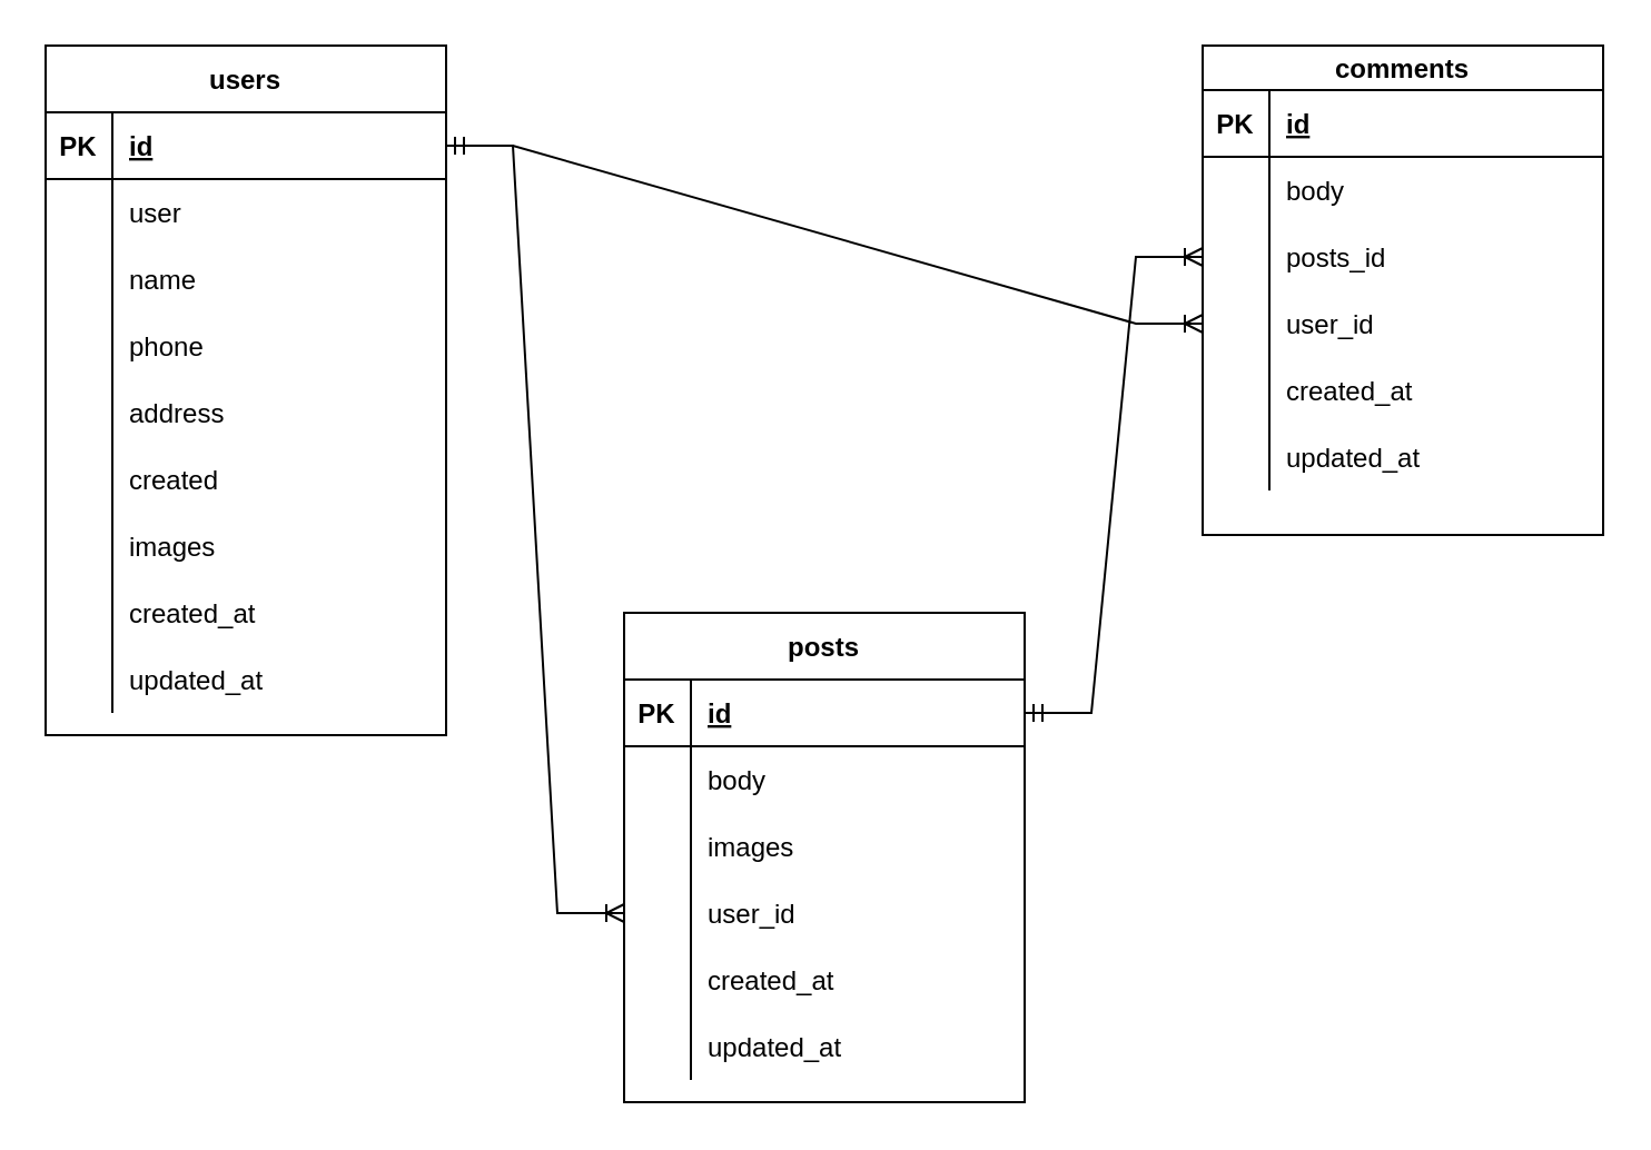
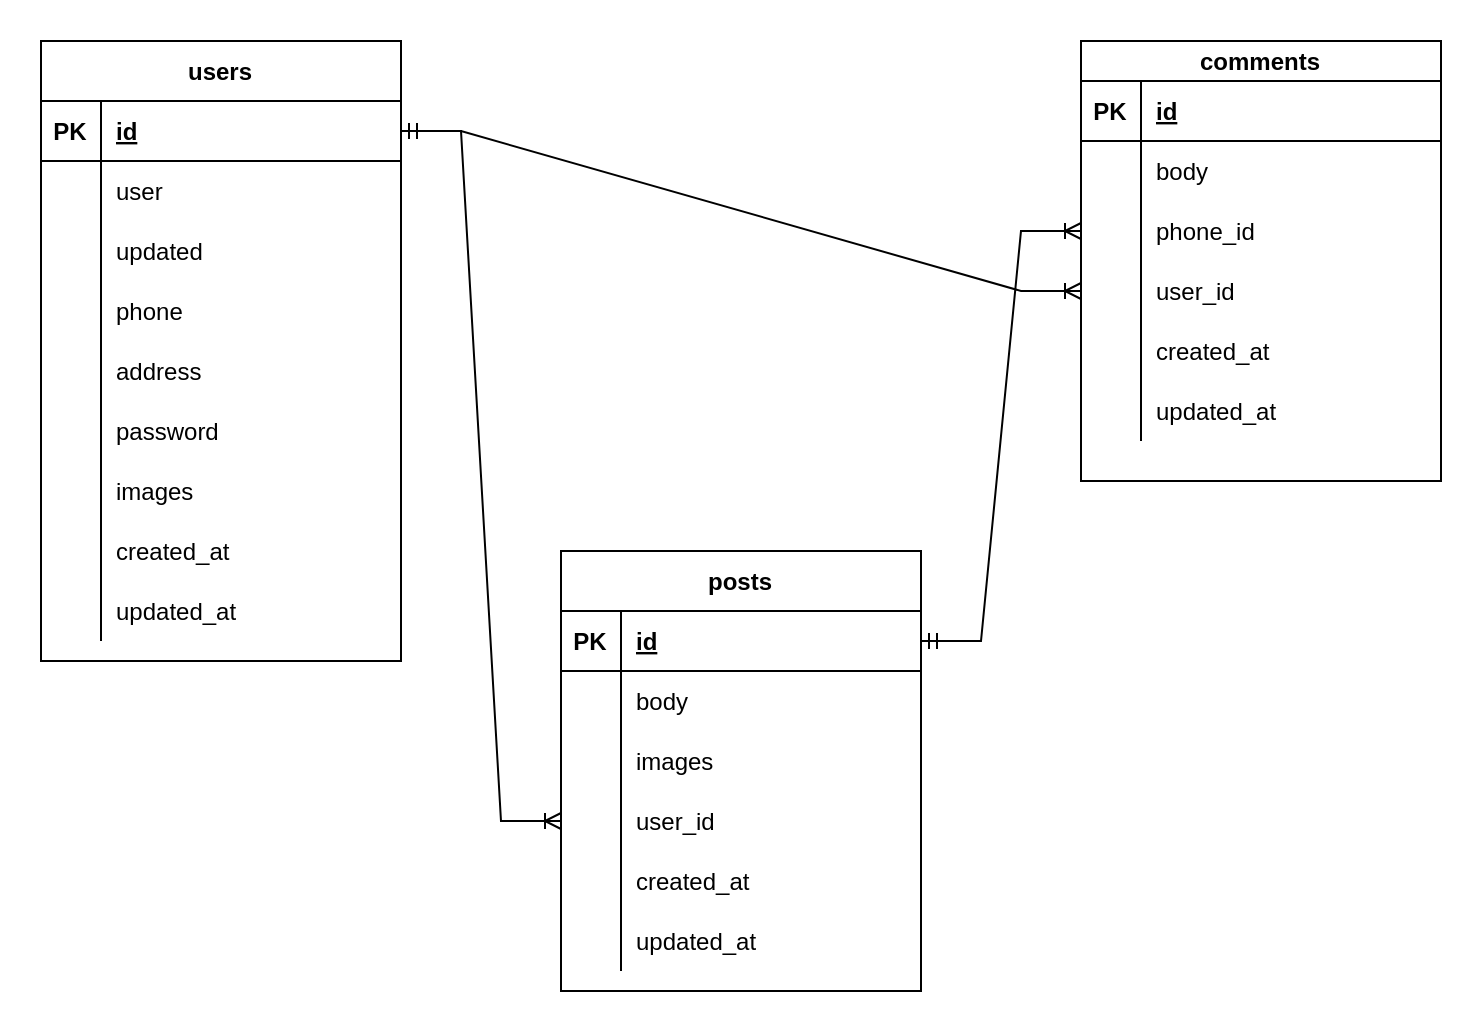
  <mxCell id="0" />
  <mxCell id="1" parent="0" />
  <mxCell id="2" value="users" style="shape=table;startSize=30;container=1;collapsible=1;childLayout=tableLayout;fixedRows=1;rowLines=0;fontStyle=1;align=center;resizeLast=1;" parent="1" vertex="1"><mxGeometry x="20" y="20" width="180" height="310" as="geometry" /></mxCell>
  <mxCell id="3" value="" style="shape=tableRow;horizontal=0;startSize=0;swimlaneHead=0;swimlaneBody=0;fillColor=none;collapsible=0;dropTarget=0;points=[[0,0.5],[1,0.5]];portConstraint=eastwest;top=0;left=0;right=0;bottom=1;" parent="2" vertex="1"><mxGeometry y="30" width="180" height="30" as="geometry" /></mxCell>
  <mxCell id="4" value="PK" style="shape=partialRectangle;connectable=0;fillColor=none;top=0;left=0;bottom=0;right=0;fontStyle=1;overflow=hidden;" parent="3" vertex="1"><mxGeometry width="30" height="30" as="geometry"><mxRectangle width="30" height="30" as="alternateBounds" /></mxGeometry></mxCell>
  <mxCell id="5" value="id" style="shape=partialRectangle;connectable=0;fillColor=none;top=0;left=0;bottom=0;right=0;align=left;spacingLeft=6;fontStyle=5;overflow=hidden;" parent="3" vertex="1"><mxGeometry x="30" width="150" height="30" as="geometry"><mxRectangle width="150" height="30" as="alternateBounds" /></mxGeometry></mxCell>
  <mxCell id="6" value="" style="shape=tableRow;horizontal=0;startSize=0;swimlaneHead=0;swimlaneBody=0;fillColor=none;collapsible=0;dropTarget=0;points=[[0,0.5],[1,0.5]];portConstraint=eastwest;top=0;left=0;right=0;bottom=0;" parent="2" vertex="1"><mxGeometry y="60" width="180" height="30" as="geometry" /></mxCell>
  <mxCell id="7" value="" style="shape=partialRectangle;connectable=0;fillColor=none;top=0;left=0;bottom=0;right=0;editable=1;overflow=hidden;" parent="6" vertex="1"><mxGeometry width="30" height="30" as="geometry"><mxRectangle width="30" height="30" as="alternateBounds" /></mxGeometry></mxCell>
  <mxCell id="8" value="user" style="shape=partialRectangle;connectable=0;fillColor=none;top=0;left=0;bottom=0;right=0;align=left;spacingLeft=6;overflow=hidden;" parent="6" vertex="1"><mxGeometry x="30" width="150" height="30" as="geometry"><mxRectangle width="150" height="30" as="alternateBounds" /></mxGeometry></mxCell>
  <mxCell id="9" value="" style="shape=tableRow;horizontal=0;startSize=0;swimlaneHead=0;swimlaneBody=0;fillColor=none;collapsible=0;dropTarget=0;points=[[0,0.5],[1,0.5]];portConstraint=eastwest;top=0;left=0;right=0;bottom=0;" parent="2" vertex="1"><mxGeometry y="90" width="180" height="30" as="geometry" /></mxCell>
  <mxCell id="10" value="" style="shape=partialRectangle;connectable=0;fillColor=none;top=0;left=0;bottom=0;right=0;editable=1;overflow=hidden;" parent="9" vertex="1"><mxGeometry width="30" height="30" as="geometry"><mxRectangle width="30" height="30" as="alternateBounds" /></mxGeometry></mxCell>
- <mxCell id="11" value="name" style="shape=partialRectangle;connectable=0;fillColor=none;top=0;left=0;bottom=0;right=0;align=left;spacingLeft=6;overflow=hidden;" parent="9" vertex="1"><mxGeometry x="30" width="150" height="30" as="geometry"><mxRectangle width="150" height="30" as="alternateBounds" /></mxGeometry></mxCell>
+ <mxCell id="11" value="updated" style="shape=partialRectangle;connectable=0;fillColor=none;top=0;left=0;bottom=0;right=0;align=left;spacingLeft=6;overflow=hidden;" parent="9" vertex="1"><mxGeometry x="30" width="150" height="30" as="geometry"><mxRectangle width="150" height="30" as="alternateBounds" /></mxGeometry></mxCell>
  <mxCell id="12" value="" style="shape=tableRow;horizontal=0;startSize=0;swimlaneHead=0;swimlaneBody=0;fillColor=none;collapsible=0;dropTarget=0;points=[[0,0.5],[1,0.5]];portConstraint=eastwest;top=0;left=0;right=0;bottom=0;" parent="2" vertex="1"><mxGeometry y="120" width="180" height="30" as="geometry" /></mxCell>
  <mxCell id="13" value="" style="shape=partialRectangle;connectable=0;fillColor=none;top=0;left=0;bottom=0;right=0;editable=1;overflow=hidden;" parent="12" vertex="1"><mxGeometry width="30" height="30" as="geometry"><mxRectangle width="30" height="30" as="alternateBounds" /></mxGeometry></mxCell>
  <mxCell id="14" value="phone" style="shape=partialRectangle;connectable=0;fillColor=none;top=0;left=0;bottom=0;right=0;align=left;spacingLeft=6;overflow=hidden;" parent="12" vertex="1"><mxGeometry x="30" width="150" height="30" as="geometry"><mxRectangle width="150" height="30" as="alternateBounds" /></mxGeometry></mxCell>
  <mxCell id="15" value="" style="shape=tableRow;horizontal=0;startSize=0;swimlaneHead=0;swimlaneBody=0;fillColor=none;collapsible=0;dropTarget=0;points=[[0,0.5],[1,0.5]];portConstraint=eastwest;top=0;left=0;right=0;bottom=0;" parent="2" vertex="1"><mxGeometry y="150" width="180" height="30" as="geometry" /></mxCell>
  <mxCell id="16" value="" style="shape=partialRectangle;connectable=0;fillColor=none;top=0;left=0;bottom=0;right=0;editable=1;overflow=hidden;" parent="15" vertex="1"><mxGeometry width="30" height="30" as="geometry"><mxRectangle width="30" height="30" as="alternateBounds" /></mxGeometry></mxCell>
  <mxCell id="17" value="address" style="shape=partialRectangle;connectable=0;fillColor=none;top=0;left=0;bottom=0;right=0;align=left;spacingLeft=6;overflow=hidden;" parent="15" vertex="1"><mxGeometry x="30" width="150" height="30" as="geometry"><mxRectangle width="150" height="30" as="alternateBounds" /></mxGeometry></mxCell>
  <mxCell id="18" value="" style="shape=tableRow;horizontal=0;startSize=0;swimlaneHead=0;swimlaneBody=0;fillColor=none;collapsible=0;dropTarget=0;points=[[0,0.5],[1,0.5]];portConstraint=eastwest;top=0;left=0;right=0;bottom=0;" parent="2" vertex="1"><mxGeometry y="180" width="180" height="30" as="geometry" /></mxCell>
  <mxCell id="19" value="" style="shape=partialRectangle;connectable=0;fillColor=none;top=0;left=0;bottom=0;right=0;editable=1;overflow=hidden;" parent="18" vertex="1"><mxGeometry width="30" height="30" as="geometry"><mxRectangle width="30" height="30" as="alternateBounds" /></mxGeometry></mxCell>
- <mxCell id="20" value="created" style="shape=partialRectangle;connectable=0;fillColor=none;top=0;left=0;bottom=0;right=0;align=left;spacingLeft=6;overflow=hidden;" parent="18" vertex="1"><mxGeometry x="30" width="150" height="30" as="geometry"><mxRectangle width="150" height="30" as="alternateBounds" /></mxGeometry></mxCell>
+ <mxCell id="20" value="password" style="shape=partialRectangle;connectable=0;fillColor=none;top=0;left=0;bottom=0;right=0;align=left;spacingLeft=6;overflow=hidden;" parent="18" vertex="1"><mxGeometry x="30" width="150" height="30" as="geometry"><mxRectangle width="150" height="30" as="alternateBounds" /></mxGeometry></mxCell>
  <mxCell id="21" value="" style="shape=tableRow;horizontal=0;startSize=0;swimlaneHead=0;swimlaneBody=0;fillColor=none;collapsible=0;dropTarget=0;points=[[0,0.5],[1,0.5]];portConstraint=eastwest;top=0;left=0;right=0;bottom=0;" vertex="1" parent="2"><mxGeometry y="210" width="180" height="30" as="geometry" /></mxCell>
  <mxCell id="22" value="" style="shape=partialRectangle;connectable=0;fillColor=none;top=0;left=0;bottom=0;right=0;editable=1;overflow=hidden;" vertex="1" parent="21"><mxGeometry width="30" height="30" as="geometry"><mxRectangle width="30" height="30" as="alternateBounds" /></mxGeometry></mxCell>
  <mxCell id="23" value="images" style="shape=partialRectangle;connectable=0;fillColor=none;top=0;left=0;bottom=0;right=0;align=left;spacingLeft=6;overflow=hidden;" vertex="1" parent="21"><mxGeometry x="30" width="150" height="30" as="geometry"><mxRectangle width="150" height="30" as="alternateBounds" /></mxGeometry></mxCell>
  <mxCell id="24" value="" style="shape=tableRow;horizontal=0;startSize=0;swimlaneHead=0;swimlaneBody=0;fillColor=none;collapsible=0;dropTarget=0;points=[[0,0.5],[1,0.5]];portConstraint=eastwest;top=0;left=0;right=0;bottom=0;" parent="2" vertex="1"><mxGeometry y="240" width="180" height="30" as="geometry" /></mxCell>
  <mxCell id="25" value="" style="shape=partialRectangle;connectable=0;fillColor=none;top=0;left=0;bottom=0;right=0;editable=1;overflow=hidden;" parent="24" vertex="1"><mxGeometry width="30" height="30" as="geometry"><mxRectangle width="30" height="30" as="alternateBounds" /></mxGeometry></mxCell>
  <mxCell id="26" value="created_at" style="shape=partialRectangle;connectable=0;fillColor=none;top=0;left=0;bottom=0;right=0;align=left;spacingLeft=6;overflow=hidden;" parent="24" vertex="1"><mxGeometry x="30" width="150" height="30" as="geometry"><mxRectangle width="150" height="30" as="alternateBounds" /></mxGeometry></mxCell>
  <mxCell id="27" value="" style="shape=tableRow;horizontal=0;startSize=0;swimlaneHead=0;swimlaneBody=0;fillColor=none;collapsible=0;dropTarget=0;points=[[0,0.5],[1,0.5]];portConstraint=eastwest;top=0;left=0;right=0;bottom=0;" parent="2" vertex="1"><mxGeometry y="270" width="180" height="30" as="geometry" /></mxCell>
  <mxCell id="28" value="" style="shape=partialRectangle;connectable=0;fillColor=none;top=0;left=0;bottom=0;right=0;editable=1;overflow=hidden;" parent="27" vertex="1"><mxGeometry width="30" height="30" as="geometry"><mxRectangle width="30" height="30" as="alternateBounds" /></mxGeometry></mxCell>
  <mxCell id="29" value="updated_at" style="shape=partialRectangle;connectable=0;fillColor=none;top=0;left=0;bottom=0;right=0;align=left;spacingLeft=6;overflow=hidden;" parent="27" vertex="1"><mxGeometry x="30" width="150" height="30" as="geometry"><mxRectangle width="150" height="30" as="alternateBounds" /></mxGeometry></mxCell>
  <mxCell id="30" value="posts" style="shape=table;startSize=30;container=1;collapsible=1;childLayout=tableLayout;fixedRows=1;rowLines=0;fontStyle=1;align=center;resizeLast=1;" parent="1" vertex="1"><mxGeometry x="280" y="275" width="180" height="220" as="geometry" /></mxCell>
  <mxCell id="31" value="" style="shape=tableRow;horizontal=0;startSize=0;swimlaneHead=0;swimlaneBody=0;fillColor=none;collapsible=0;dropTarget=0;points=[[0,0.5],[1,0.5]];portConstraint=eastwest;top=0;left=0;right=0;bottom=1;" parent="30" vertex="1"><mxGeometry y="30" width="180" height="30" as="geometry" /></mxCell>
  <mxCell id="32" value="PK" style="shape=partialRectangle;connectable=0;fillColor=none;top=0;left=0;bottom=0;right=0;fontStyle=1;overflow=hidden;" parent="31" vertex="1"><mxGeometry width="30" height="30" as="geometry"><mxRectangle width="30" height="30" as="alternateBounds" /></mxGeometry></mxCell>
  <mxCell id="33" value="id" style="shape=partialRectangle;connectable=0;fillColor=none;top=0;left=0;bottom=0;right=0;align=left;spacingLeft=6;fontStyle=5;overflow=hidden;" parent="31" vertex="1"><mxGeometry x="30" width="150" height="30" as="geometry"><mxRectangle width="150" height="30" as="alternateBounds" /></mxGeometry></mxCell>
  <mxCell id="34" value="" style="shape=tableRow;horizontal=0;startSize=0;swimlaneHead=0;swimlaneBody=0;fillColor=none;collapsible=0;dropTarget=0;points=[[0,0.5],[1,0.5]];portConstraint=eastwest;top=0;left=0;right=0;bottom=0;" parent="30" vertex="1"><mxGeometry y="60" width="180" height="30" as="geometry" /></mxCell>
  <mxCell id="35" value="" style="shape=partialRectangle;connectable=0;fillColor=none;top=0;left=0;bottom=0;right=0;editable=1;overflow=hidden;" parent="34" vertex="1"><mxGeometry width="30" height="30" as="geometry"><mxRectangle width="30" height="30" as="alternateBounds" /></mxGeometry></mxCell>
  <mxCell id="36" value="body" style="shape=partialRectangle;connectable=0;fillColor=none;top=0;left=0;bottom=0;right=0;align=left;spacingLeft=6;overflow=hidden;" parent="34" vertex="1"><mxGeometry x="30" width="150" height="30" as="geometry"><mxRectangle width="150" height="30" as="alternateBounds" /></mxGeometry></mxCell>
  <mxCell id="37" value="" style="shape=tableRow;horizontal=0;startSize=0;swimlaneHead=0;swimlaneBody=0;fillColor=none;collapsible=0;dropTarget=0;points=[[0,0.5],[1,0.5]];portConstraint=eastwest;top=0;left=0;right=0;bottom=0;" parent="30" vertex="1"><mxGeometry y="90" width="180" height="30" as="geometry" /></mxCell>
  <mxCell id="38" value="" style="shape=partialRectangle;connectable=0;fillColor=none;top=0;left=0;bottom=0;right=0;editable=1;overflow=hidden;" parent="37" vertex="1"><mxGeometry width="30" height="30" as="geometry"><mxRectangle width="30" height="30" as="alternateBounds" /></mxGeometry></mxCell>
  <mxCell id="39" value="images" style="shape=partialRectangle;connectable=0;fillColor=none;top=0;left=0;bottom=0;right=0;align=left;spacingLeft=6;overflow=hidden;" parent="37" vertex="1"><mxGeometry x="30" width="150" height="30" as="geometry"><mxRectangle width="150" height="30" as="alternateBounds" /></mxGeometry></mxCell>
  <mxCell id="40" value="" style="shape=tableRow;horizontal=0;startSize=0;swimlaneHead=0;swimlaneBody=0;fillColor=none;collapsible=0;dropTarget=0;points=[[0,0.5],[1,0.5]];portConstraint=eastwest;top=0;left=0;right=0;bottom=0;" parent="30" vertex="1"><mxGeometry y="120" width="180" height="30" as="geometry" /></mxCell>
  <mxCell id="41" value="" style="shape=partialRectangle;connectable=0;fillColor=none;top=0;left=0;bottom=0;right=0;editable=1;overflow=hidden;" parent="40" vertex="1"><mxGeometry width="30" height="30" as="geometry"><mxRectangle width="30" height="30" as="alternateBounds" /></mxGeometry></mxCell>
  <mxCell id="42" value="user_id" style="shape=partialRectangle;connectable=0;fillColor=none;top=0;left=0;bottom=0;right=0;align=left;spacingLeft=6;overflow=hidden;" parent="40" vertex="1"><mxGeometry x="30" width="150" height="30" as="geometry"><mxRectangle width="150" height="30" as="alternateBounds" /></mxGeometry></mxCell>
  <mxCell id="43" value="" style="shape=tableRow;horizontal=0;startSize=0;swimlaneHead=0;swimlaneBody=0;fillColor=none;collapsible=0;dropTarget=0;points=[[0,0.5],[1,0.5]];portConstraint=eastwest;top=0;left=0;right=0;bottom=0;" parent="30" vertex="1"><mxGeometry y="150" width="180" height="30" as="geometry" /></mxCell>
  <mxCell id="44" value="" style="shape=partialRectangle;connectable=0;fillColor=none;top=0;left=0;bottom=0;right=0;editable=1;overflow=hidden;" parent="43" vertex="1"><mxGeometry width="30" height="30" as="geometry"><mxRectangle width="30" height="30" as="alternateBounds" /></mxGeometry></mxCell>
  <mxCell id="45" value="created_at" style="shape=partialRectangle;connectable=0;fillColor=none;top=0;left=0;bottom=0;right=0;align=left;spacingLeft=6;overflow=hidden;" parent="43" vertex="1"><mxGeometry x="30" width="150" height="30" as="geometry"><mxRectangle width="150" height="30" as="alternateBounds" /></mxGeometry></mxCell>
  <mxCell id="46" value="" style="shape=tableRow;horizontal=0;startSize=0;swimlaneHead=0;swimlaneBody=0;fillColor=none;collapsible=0;dropTarget=0;points=[[0,0.5],[1,0.5]];portConstraint=eastwest;top=0;left=0;right=0;bottom=0;" parent="30" vertex="1"><mxGeometry y="180" width="180" height="30" as="geometry" /></mxCell>
  <mxCell id="47" value="" style="shape=partialRectangle;connectable=0;fillColor=none;top=0;left=0;bottom=0;right=0;editable=1;overflow=hidden;" parent="46" vertex="1"><mxGeometry width="30" height="30" as="geometry"><mxRectangle width="30" height="30" as="alternateBounds" /></mxGeometry></mxCell>
  <mxCell id="48" value="updated_at" style="shape=partialRectangle;connectable=0;fillColor=none;top=0;left=0;bottom=0;right=0;align=left;spacingLeft=6;overflow=hidden;" parent="46" vertex="1"><mxGeometry x="30" width="150" height="30" as="geometry"><mxRectangle width="150" height="30" as="alternateBounds" /></mxGeometry></mxCell>
  <mxCell id="49" value="comments" style="shape=table;startSize=20;container=1;collapsible=1;childLayout=tableLayout;fixedRows=1;rowLines=0;fontStyle=1;align=center;resizeLast=1;" parent="1" vertex="1"><mxGeometry x="540" y="20" width="180" height="220" as="geometry" /></mxCell>
  <mxCell id="50" value="" style="shape=tableRow;horizontal=0;startSize=0;swimlaneHead=0;swimlaneBody=0;fillColor=none;collapsible=0;dropTarget=0;points=[[0,0.5],[1,0.5]];portConstraint=eastwest;top=0;left=0;right=0;bottom=1;" parent="49" vertex="1"><mxGeometry y="20" width="180" height="30" as="geometry" /></mxCell>
  <mxCell id="51" value="PK" style="shape=partialRectangle;connectable=0;fillColor=none;top=0;left=0;bottom=0;right=0;fontStyle=1;overflow=hidden;" parent="50" vertex="1"><mxGeometry width="30" height="30" as="geometry"><mxRectangle width="30" height="30" as="alternateBounds" /></mxGeometry></mxCell>
  <mxCell id="52" value="id" style="shape=partialRectangle;connectable=0;fillColor=none;top=0;left=0;bottom=0;right=0;align=left;spacingLeft=6;fontStyle=5;overflow=hidden;" parent="50" vertex="1"><mxGeometry x="30" width="150" height="30" as="geometry"><mxRectangle width="150" height="30" as="alternateBounds" /></mxGeometry></mxCell>
  <mxCell id="53" value="" style="shape=tableRow;horizontal=0;startSize=0;swimlaneHead=0;swimlaneBody=0;fillColor=none;collapsible=0;dropTarget=0;points=[[0,0.5],[1,0.5]];portConstraint=eastwest;top=0;left=0;right=0;bottom=0;" parent="49" vertex="1"><mxGeometry y="50" width="180" height="30" as="geometry" /></mxCell>
  <mxCell id="54" value="" style="shape=partialRectangle;connectable=0;fillColor=none;top=0;left=0;bottom=0;right=0;editable=1;overflow=hidden;" parent="53" vertex="1"><mxGeometry width="30" height="30" as="geometry"><mxRectangle width="30" height="30" as="alternateBounds" /></mxGeometry></mxCell>
  <mxCell id="55" value="body" style="shape=partialRectangle;connectable=0;fillColor=none;top=0;left=0;bottom=0;right=0;align=left;spacingLeft=6;overflow=hidden;" parent="53" vertex="1"><mxGeometry x="30" width="150" height="30" as="geometry"><mxRectangle width="150" height="30" as="alternateBounds" /></mxGeometry></mxCell>
  <mxCell id="56" value="" style="shape=tableRow;horizontal=0;startSize=0;swimlaneHead=0;swimlaneBody=0;fillColor=none;collapsible=0;dropTarget=0;points=[[0,0.5],[1,0.5]];portConstraint=eastwest;top=0;left=0;right=0;bottom=0;" parent="49" vertex="1"><mxGeometry y="80" width="180" height="30" as="geometry" /></mxCell>
  <mxCell id="57" value="" style="shape=partialRectangle;connectable=0;fillColor=none;top=0;left=0;bottom=0;right=0;editable=1;overflow=hidden;" parent="56" vertex="1"><mxGeometry width="30" height="30" as="geometry"><mxRectangle width="30" height="30" as="alternateBounds" /></mxGeometry></mxCell>
- <mxCell id="58" value="posts_id" style="shape=partialRectangle;connectable=0;fillColor=none;top=0;left=0;bottom=0;right=0;align=left;spacingLeft=6;overflow=hidden;" parent="56" vertex="1"><mxGeometry x="30" width="150" height="30" as="geometry"><mxRectangle width="150" height="30" as="alternateBounds" /></mxGeometry></mxCell>
+ <mxCell id="58" value="phone_id" style="shape=partialRectangle;connectable=0;fillColor=none;top=0;left=0;bottom=0;right=0;align=left;spacingLeft=6;overflow=hidden;" parent="56" vertex="1"><mxGeometry x="30" width="150" height="30" as="geometry"><mxRectangle width="150" height="30" as="alternateBounds" /></mxGeometry></mxCell>
  <mxCell id="59" value="" style="shape=tableRow;horizontal=0;startSize=0;swimlaneHead=0;swimlaneBody=0;fillColor=none;collapsible=0;dropTarget=0;points=[[0,0.5],[1,0.5]];portConstraint=eastwest;top=0;left=0;right=0;bottom=0;" parent="49" vertex="1"><mxGeometry y="110" width="180" height="30" as="geometry" /></mxCell>
  <mxCell id="60" value="" style="shape=partialRectangle;connectable=0;fillColor=none;top=0;left=0;bottom=0;right=0;editable=1;overflow=hidden;" parent="59" vertex="1"><mxGeometry width="30" height="30" as="geometry"><mxRectangle width="30" height="30" as="alternateBounds" /></mxGeometry></mxCell>
  <mxCell id="61" value="user_id" style="shape=partialRectangle;connectable=0;fillColor=none;top=0;left=0;bottom=0;right=0;align=left;spacingLeft=6;overflow=hidden;" parent="59" vertex="1"><mxGeometry x="30" width="150" height="30" as="geometry"><mxRectangle width="150" height="30" as="alternateBounds" /></mxGeometry></mxCell>
  <mxCell id="62" value="" style="shape=tableRow;horizontal=0;startSize=0;swimlaneHead=0;swimlaneBody=0;fillColor=none;collapsible=0;dropTarget=0;points=[[0,0.5],[1,0.5]];portConstraint=eastwest;top=0;left=0;right=0;bottom=0;" parent="49" vertex="1"><mxGeometry y="140" width="180" height="30" as="geometry" /></mxCell>
  <mxCell id="63" value="" style="shape=partialRectangle;connectable=0;fillColor=none;top=0;left=0;bottom=0;right=0;editable=1;overflow=hidden;" parent="62" vertex="1"><mxGeometry width="30" height="30" as="geometry"><mxRectangle width="30" height="30" as="alternateBounds" /></mxGeometry></mxCell>
  <mxCell id="64" value="created_at" style="shape=partialRectangle;connectable=0;fillColor=none;top=0;left=0;bottom=0;right=0;align=left;spacingLeft=6;overflow=hidden;" parent="62" vertex="1"><mxGeometry x="30" width="150" height="30" as="geometry"><mxRectangle width="150" height="30" as="alternateBounds" /></mxGeometry></mxCell>
  <mxCell id="65" value="" style="shape=tableRow;horizontal=0;startSize=0;swimlaneHead=0;swimlaneBody=0;fillColor=none;collapsible=0;dropTarget=0;points=[[0,0.5],[1,0.5]];portConstraint=eastwest;top=0;left=0;right=0;bottom=0;" parent="49" vertex="1"><mxGeometry y="170" width="180" height="30" as="geometry" /></mxCell>
  <mxCell id="66" value="" style="shape=partialRectangle;connectable=0;fillColor=none;top=0;left=0;bottom=0;right=0;editable=1;overflow=hidden;" parent="65" vertex="1"><mxGeometry width="30" height="30" as="geometry"><mxRectangle width="30" height="30" as="alternateBounds" /></mxGeometry></mxCell>
  <mxCell id="67" value="updated_at" style="shape=partialRectangle;connectable=0;fillColor=none;top=0;left=0;bottom=0;right=0;align=left;spacingLeft=6;overflow=hidden;" parent="65" vertex="1"><mxGeometry x="30" width="150" height="30" as="geometry"><mxRectangle width="150" height="30" as="alternateBounds" /></mxGeometry></mxCell>
  <mxCell id="68" value="" style="edgeStyle=entityRelationEdgeStyle;fontSize=12;html=1;endArrow=ERoneToMany;startArrow=ERmandOne;rounded=0;entryX=0;entryY=0.5;entryDx=0;entryDy=0;" parent="1" source="3" target="40" edge="1"><mxGeometry width="100" height="100" relative="1" as="geometry"><mxPoint x="440" y="400" as="sourcePoint" /><mxPoint x="540" y="300" as="targetPoint" /></mxGeometry></mxCell>
  <mxCell id="69" value="" style="edgeStyle=entityRelationEdgeStyle;fontSize=12;html=1;endArrow=ERoneToMany;startArrow=ERmandOne;rounded=0;" parent="1" source="31" target="56" edge="1"><mxGeometry width="100" height="100" relative="1" as="geometry"><mxPoint x="440" y="400" as="sourcePoint" /><mxPoint x="540" y="300" as="targetPoint" /></mxGeometry></mxCell>
  <mxCell id="70" value="" style="edgeStyle=entityRelationEdgeStyle;fontSize=12;html=1;endArrow=ERoneToMany;startArrow=ERmandOne;rounded=0;exitX=1;exitY=0.5;exitDx=0;exitDy=0;" parent="1" source="3" target="59" edge="1"><mxGeometry width="100" height="100" relative="1" as="geometry"><mxPoint x="440" y="400" as="sourcePoint" /><mxPoint x="540" y="300" as="targetPoint" /></mxGeometry></mxCell>
